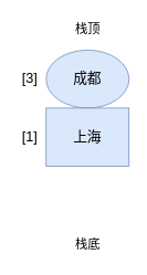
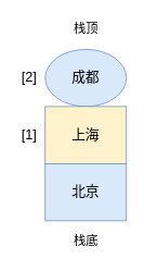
  <mxCell id="0" />
  <mxCell id="1" parent="0" />
  <mxCell id="2" value="&lt;font style=&quot;font-size: 17px&quot;&gt;成都&lt;/font&gt;" style="ellipse;whiteSpace=wrap;html=1;fillColor=#dae8fc;strokeColor=#6c8ebf;" vertex="1" parent="1"><mxGeometry x="55" y="60" width="100" height="70" as="geometry" /></mxCell>
- <mxCell id="3" value="&lt;font style=&quot;font-size: 17px&quot;&gt;上海&lt;/font&gt;" style="rounded=0;whiteSpace=wrap;html=1;fillColor=#dae8fc;strokeColor=#6c8ebf;" vertex="1" parent="1"><mxGeometry x="55" y="130" width="100" height="70" as="geometry" /></mxCell>
+ <mxCell id="3" value="&lt;font style=&quot;font-size: 17px&quot;&gt;上海&lt;/font&gt;" style="rounded=0;whiteSpace=wrap;html=1;fillColor=#fff2cc;strokeColor=#6c8ebf;" vertex="1" parent="1"><mxGeometry x="55" y="130" width="100" height="70" as="geometry" /></mxCell>
+ <mxCell id="4" value="&lt;font style=&quot;font-size: 17px&quot;&gt;北京&lt;/font&gt;" style="rounded=0;whiteSpace=wrap;html=1;fillColor=#dae8fc;strokeColor=#6c8ebf;" vertex="1" parent="1"><mxGeometry x="55" y="200" width="100" height="70" as="geometry" /></mxCell>
  <mxCell id="5" value="[1]" style="text;html=1;align=center;verticalAlign=middle;resizable=0;points=[];autosize=1;strokeColor=none;fillColor=none;fontSize=17;" vertex="1" parent="1"><mxGeometry x="20" y="150" width="30" height="30" as="geometry" /></mxCell>
- <mxCell id="6" value="[3]" style="text;html=1;align=center;verticalAlign=middle;resizable=0;points=[];autosize=1;strokeColor=none;fillColor=none;fontSize=17;" vertex="1" parent="1"><mxGeometry x="20" y="80" width="30" height="30" as="geometry" /></mxCell>
+ <mxCell id="6" value="[2]" style="text;html=1;align=center;verticalAlign=middle;resizable=0;points=[];autosize=1;strokeColor=none;fillColor=none;fontSize=17;" vertex="1" parent="1"><mxGeometry x="20" y="80" width="30" height="30" as="geometry" /></mxCell>
  <mxCell id="7" value="&lt;font style=&quot;font-size: 15px&quot;&gt;栈顶&lt;/font&gt;" style="text;html=1;align=center;verticalAlign=middle;resizable=0;points=[];autosize=1;strokeColor=none;fillColor=none;fontSize=17;" vertex="1" parent="1"><mxGeometry x="80" y="20" width="50" height="30" as="geometry" /></mxCell>
  <mxCell id="8" value="&lt;font style=&quot;font-size: 15px&quot;&gt;栈底&lt;/font&gt;" style="text;html=1;align=center;verticalAlign=middle;resizable=0;points=[];autosize=1;strokeColor=none;fillColor=none;fontSize=17;" vertex="1" parent="1"><mxGeometry x="80" y="280" width="50" height="30" as="geometry" /></mxCell>
